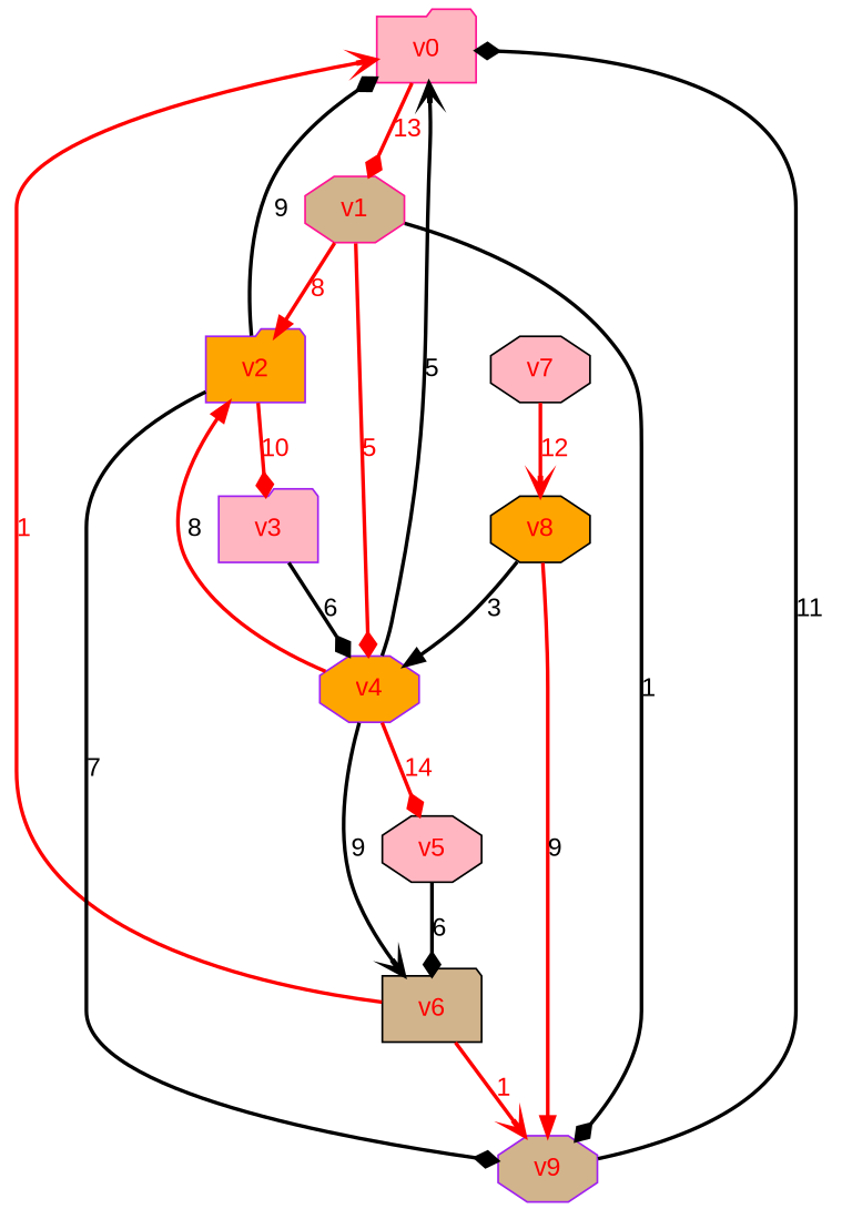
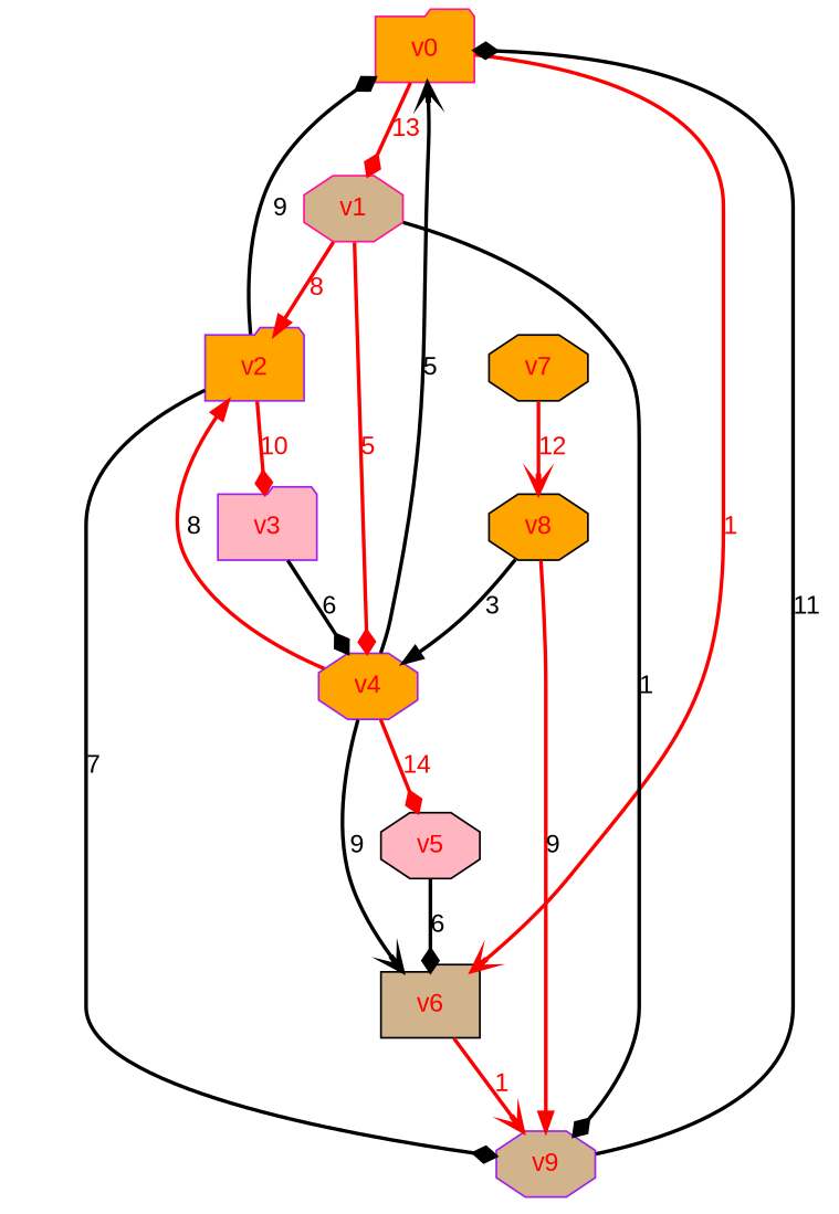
  digraph {
    fontname="Liberation Sans"
    node [color=black fillcolor=orange fontcolor=red fontname="Liberation Sans" shape=octagon style=filled]
    edge [arrowhead=diamond color=red fontname="Liberation Sans" style=bold]
-   v0 [color=deeppink fillcolor=lightpink shape=folder]
+   v0 [color=deeppink shape=folder]
    v1 [color=deeppink fillcolor=tan]
    v6 [fillcolor=tan shape=folder]
    v2 [color=purple shape=folder]
    v4 [color=purple]
    v9 [color=purple fillcolor=tan]
    v3 [color=purple fillcolor=lightpink shape=folder]
    v5 [fillcolor=lightpink]
    v8
-   v7 [fillcolor=lightpink]
+   v7
    v0 -> v1 [fontcolor=red label=13]
-   v6 -> v0 [arrowhead=vee fontcolor=red label=1]
+   v0 -> v6 [arrowhead=vee fontcolor=red label=1]
    v1 -> v2 [arrowhead=normal fontcolor=red label=8]
    v1 -> v4 [fontcolor=red label=5]
    v1 -> v9 [label=1 color=""]
    v6 -> v9 [arrowhead=vee fontcolor=red label=1]
    v2 -> v0 [label=9 color=""]
    v2 -> v9 [label=7 color=""]
    v2 -> v3 [fontcolor=red label=10]
    v4 -> v0 [arrowhead=vee label=5 color=""]
    v4 -> v6 [arrowhead=vee label=9 color=""]
    v4 -> v2 [arrowhead=normal label=8]
    v4 -> v5 [fontcolor=red label=14]
    v9 -> v0 [label=11 color=""]
    v3 -> v4 [label=6 color=""]
    v5 -> v6 [label=6 color=""]
    v8 -> v4 [arrowhead=normal label=3 color=""]
    v8 -> v9 [arrowhead=normal label=9]
    v7 -> v8 [arrowhead=vee fontcolor=red label=12]
  }
